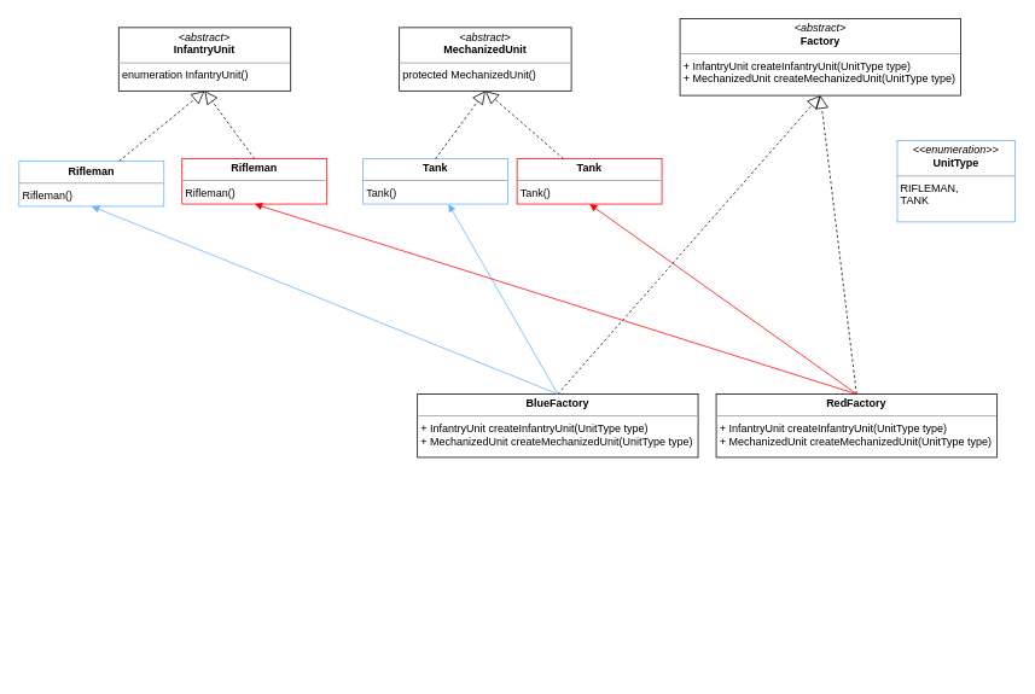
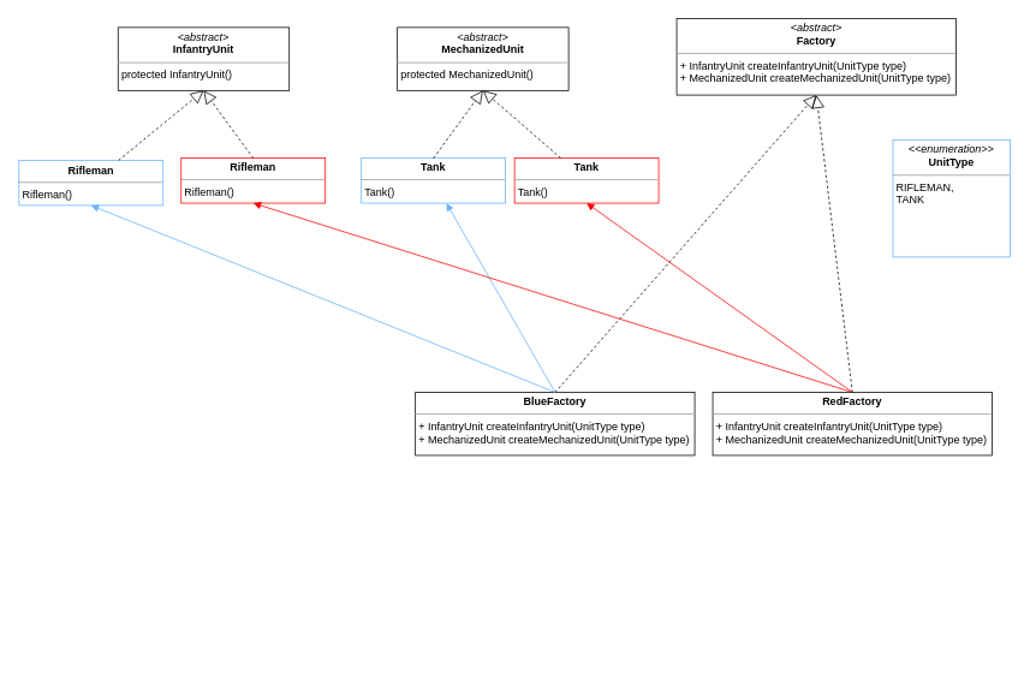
  <mxCell id="0" />
  <mxCell id="1" parent="0" />
- <mxCell id="2" value="&lt;p style=&quot;margin: 0px ; margin-top: 4px ; text-align: center&quot;&gt;&lt;i&gt;&amp;lt;abstract&amp;gt;&lt;/i&gt;&lt;br&gt;&lt;b&gt;InfantryUnit&lt;/b&gt;&lt;/p&gt;&lt;hr size=&quot;1&quot;&gt;&lt;p style=&quot;margin: 0px ; margin-left: 4px&quot;&gt;enumeration InfantryUnit()&lt;/p&gt;" style="verticalAlign=top;align=left;overflow=fill;fontSize=12;fontFamily=Helvetica;html=1;" vertex="1" parent="1"><mxGeometry x="130" y="30" width="190" height="70" as="geometry" /></mxCell>
+ <mxCell id="2" value="&lt;p style=&quot;margin: 0px ; margin-top: 4px ; text-align: center&quot;&gt;&lt;i&gt;&amp;lt;abstract&amp;gt;&lt;/i&gt;&lt;br&gt;&lt;b&gt;InfantryUnit&lt;/b&gt;&lt;/p&gt;&lt;hr size=&quot;1&quot;&gt;&lt;p style=&quot;margin: 0px ; margin-left: 4px&quot;&gt;protected InfantryUnit()&lt;/p&gt;" style="verticalAlign=top;align=left;overflow=fill;fontSize=12;fontFamily=Helvetica;html=1;" vertex="1" parent="1"><mxGeometry x="130" y="30" width="190" height="70" as="geometry" /></mxCell>
  <mxCell id="3" value="&lt;p style=&quot;margin: 0px ; margin-top: 4px ; text-align: center&quot;&gt;&lt;i&gt;&amp;lt;abstract&amp;gt;&lt;/i&gt;&lt;br&gt;&lt;b&gt;Factory&lt;/b&gt;&lt;/p&gt;&lt;hr size=&quot;1&quot;&gt;&lt;p style=&quot;margin: 0px ; margin-left: 4px&quot;&gt;+ InfantryUnit createInfantryUnit(UnitType type)&lt;/p&gt;&lt;p style=&quot;margin: 0px ; margin-left: 4px&quot;&gt;+ MechanizedUnit createMechanizedUnit(UnitType type)&lt;/p&gt;&lt;br&gt;" style="verticalAlign=top;align=left;overflow=fill;fontSize=12;fontFamily=Helvetica;html=1;" vertex="1" parent="1"><mxGeometry x="750" y="20" width="310" height="85" as="geometry" /></mxCell>
  <mxCell id="4" value="&lt;p style=&quot;margin: 0px ; margin-top: 4px ; text-align: center&quot;&gt;&lt;b&gt;Tank&lt;/b&gt;&lt;/p&gt;&lt;hr size=&quot;1&quot;&gt;&lt;p style=&quot;margin: 0px ; margin-left: 4px&quot;&gt;Tank()&lt;/p&gt;" style="verticalAlign=top;align=left;overflow=fill;fontSize=12;fontFamily=Helvetica;html=1;strokeColor=#FF0000;" vertex="1" parent="1"><mxGeometry x="570" y="175" width="160" height="50" as="geometry" /></mxCell>
  <mxCell id="5" value="&lt;p style=&quot;margin: 0px ; margin-top: 4px ; text-align: center&quot;&gt;&lt;b&gt;Rifleman&lt;/b&gt;&lt;/p&gt;&lt;hr size=&quot;1&quot;&gt;&lt;p style=&quot;margin: 0px ; margin-left: 4px&quot;&gt;Rifleman()&lt;/p&gt;" style="verticalAlign=top;align=left;overflow=fill;fontSize=12;fontFamily=Helvetica;html=1;strokeColor=#66B2FF;" vertex="1" parent="1"><mxGeometry x="20" y="177.5" width="160" height="50" as="geometry" /></mxCell>
  <mxCell id="6" value="&lt;p style=&quot;margin: 0px ; margin-top: 4px ; text-align: center&quot;&gt;&lt;b&gt;BlueFactory&lt;/b&gt;&lt;/p&gt;&lt;hr size=&quot;1&quot;&gt;&lt;p style=&quot;margin: 0px ; margin-left: 4px&quot;&gt;+ InfantryUnit createInfantryUnit(UnitType type)&lt;/p&gt;&lt;p style=&quot;margin: 0px ; margin-left: 4px&quot;&gt;&lt;span&gt;+ MechanizedUnit createMechanizedUnit(UnitType type)&lt;/span&gt;&lt;/p&gt;" style="verticalAlign=top;align=left;overflow=fill;fontSize=12;fontFamily=Helvetica;html=1;" vertex="1" parent="1"><mxGeometry x="460" y="435" width="310" height="70" as="geometry" /></mxCell>
  <mxCell id="7" value="" style="endArrow=block;dashed=1;endFill=0;endSize=12;html=1;entryX=0.5;entryY=1;entryDx=0;entryDy=0;" edge="1" parent="1" source="4" target="15"><mxGeometry width="160" relative="1" as="geometry"><mxPoint y="155" as="sourcePoint" x="-20" /><mxPoint x="140" y="155" as="targetPoint" /></mxGeometry></mxCell>
  <mxCell id="8" value="" style="endArrow=block;dashed=1;endFill=0;endSize=12;html=1;" edge="1" parent="1" source="5"><mxGeometry width="160" relative="1" as="geometry"><mxPoint x="280" y="335" as="sourcePoint" /><mxPoint x="225" y="100" as="targetPoint" /></mxGeometry></mxCell>
  <mxCell id="9" value="" style="endArrow=block;dashed=1;endFill=0;endSize=12;html=1;entryX=0.5;entryY=1;entryDx=0;entryDy=0;exitX=0.5;exitY=0;exitDx=0;exitDy=0;" edge="1" parent="1" source="6" target="3"><mxGeometry width="160" relative="1" as="geometry"><mxPoint x="410" y="115" as="sourcePoint" /><mxPoint x="570" y="115" as="targetPoint" /></mxGeometry></mxCell>
  <mxCell id="10" value="" style="endArrow=block;endFill=1;html=1;align=left;verticalAlign=top;exitX=0.5;exitY=0;exitDx=0;exitDy=0;entryX=0.5;entryY=1;entryDx=0;entryDy=0;strokeColor=#66B2FF;" edge="1" parent="1" source="6" target="5"><mxGeometry x="-1" relative="1" as="geometry"><mxPoint x="300" y="355" as="sourcePoint" /><mxPoint x="460" y="355" as="targetPoint" /></mxGeometry></mxCell>
  <mxCell id="11" value="" style="resizable=0;html=1;align=left;verticalAlign=bottom;labelBackgroundColor=#ffffff;fontSize=10;" connectable="0" vertex="1" parent="10"><mxGeometry x="-1" relative="1" as="geometry" /></mxCell>
  <mxCell id="12" value="" style="endArrow=block;endFill=1;html=1;align=left;verticalAlign=top;strokeColor=#66B2FF;exitX=0.5;exitY=0;exitDx=0;exitDy=0;" edge="1" parent="1" source="6" target="19"><mxGeometry x="-1" relative="1" as="geometry"><mxPoint x="500" y="275" as="sourcePoint" /><mxPoint x="389.096" y="235" as="targetPoint" /></mxGeometry></mxCell>
  <mxCell id="13" value="" style="resizable=0;html=1;align=left;verticalAlign=bottom;labelBackgroundColor=#ffffff;fontSize=10;" connectable="0" vertex="1" parent="12"><mxGeometry x="-1" relative="1" as="geometry" /></mxCell>
  <mxCell id="14" style="edgeStyle=none;rounded=0;orthogonalLoop=1;jettySize=auto;html=1;exitX=0.5;exitY=1;exitDx=0;exitDy=0;exitPerimeter=0;" edge="1" parent="1"><mxGeometry relative="1" as="geometry"><mxPoint x="491" y="745" as="sourcePoint" /><mxPoint x="491" y="745" as="targetPoint" /></mxGeometry></mxCell>
  <mxCell id="15" value="&lt;p style=&quot;margin: 0px ; margin-top: 4px ; text-align: center&quot;&gt;&lt;i&gt;&amp;lt;abstract&amp;gt;&lt;/i&gt;&lt;br&gt;&lt;b&gt;MechanizedUnit&lt;/b&gt;&lt;/p&gt;&lt;hr size=&quot;1&quot;&gt;&lt;p style=&quot;margin: 0px ; margin-left: 4px&quot;&gt;protected MechanizedUnit()&lt;/p&gt;" style="verticalAlign=top;align=left;overflow=fill;fontSize=12;fontFamily=Helvetica;html=1;" vertex="1" parent="1"><mxGeometry x="440" y="30" width="190" height="70" as="geometry" /></mxCell>
  <mxCell id="16" value="&lt;p style=&quot;margin: 0px ; margin-top: 4px ; text-align: center&quot;&gt;&lt;b&gt;Rifleman&lt;/b&gt;&lt;/p&gt;&lt;hr size=&quot;1&quot;&gt;&lt;p style=&quot;margin: 0px ; margin-left: 4px&quot;&gt;Rifleman()&lt;/p&gt;" style="verticalAlign=top;align=left;overflow=fill;fontSize=12;fontFamily=Helvetica;html=1;strokeColor=#FF0000;" vertex="1" parent="1"><mxGeometry x="200" y="175" width="160" height="50" as="geometry" /></mxCell>
  <mxCell id="17" value="" style="endArrow=block;dashed=1;endFill=0;endSize=12;html=1;exitX=0.5;exitY=0;exitDx=0;exitDy=0;entryX=0.5;entryY=1;entryDx=0;entryDy=0;" edge="1" parent="1" source="16" target="2"><mxGeometry width="160" relative="1" as="geometry"><mxPoint x="140.488" y="187.5" as="sourcePoint" /><mxPoint x="220" y="105" as="targetPoint" /></mxGeometry></mxCell>
  <mxCell id="18" style="edgeStyle=none;rounded=0;orthogonalLoop=1;jettySize=auto;html=1;exitX=0.5;exitY=0;exitDx=0;exitDy=0;strokeColor=#66B2FF;" edge="1" parent="1" source="16" target="16"><mxGeometry relative="1" as="geometry" /></mxCell>
  <mxCell id="19" value="&lt;p style=&quot;margin: 0px ; margin-top: 4px ; text-align: center&quot;&gt;&lt;b&gt;Tank&lt;/b&gt;&lt;/p&gt;&lt;hr size=&quot;1&quot;&gt;&lt;p style=&quot;margin: 0px ; margin-left: 4px&quot;&gt;Tank()&lt;/p&gt;" style="verticalAlign=top;align=left;overflow=fill;fontSize=12;fontFamily=Helvetica;html=1;strokeColor=#66B2FF;" vertex="1" parent="1"><mxGeometry x="400" y="175" width="160" height="50" as="geometry" /></mxCell>
  <mxCell id="20" value="" style="endArrow=block;dashed=1;endFill=0;endSize=12;html=1;entryX=0.5;entryY=1;entryDx=0;entryDy=0;exitX=0.5;exitY=0;exitDx=0;exitDy=0;" edge="1" parent="1" source="19" target="15"><mxGeometry width="160" relative="1" as="geometry"><mxPoint x="465" y="187.5" as="sourcePoint" /><mxPoint x="465" y="120" as="targetPoint" /></mxGeometry></mxCell>
  <mxCell id="21" value="" style="endArrow=block;endFill=1;html=1;align=left;verticalAlign=top;exitX=0.5;exitY=0;exitDx=0;exitDy=0;entryX=0.5;entryY=1;entryDx=0;entryDy=0;strokeColor=#FF0000;" edge="1" parent="1" source="23" target="16"><mxGeometry x="-1" relative="1" as="geometry"><mxPoint x="640" y="445" as="sourcePoint" /><mxPoint x="110" y="238" as="targetPoint" /></mxGeometry></mxCell>
  <mxCell id="22" value="" style="resizable=0;html=1;align=left;verticalAlign=bottom;labelBackgroundColor=#ffffff;fontSize=10;" connectable="0" vertex="1" parent="21"><mxGeometry x="-1" relative="1" as="geometry" /></mxCell>
  <mxCell id="23" value="&lt;p style=&quot;margin: 0px ; margin-top: 4px ; text-align: center&quot;&gt;&lt;b&gt;RedFactory&lt;/b&gt;&lt;/p&gt;&lt;hr size=&quot;1&quot;&gt;&lt;p style=&quot;margin: 0px ; margin-left: 4px&quot;&gt;+ InfantryUnit createInfantryUnit(UnitType type)&lt;br&gt;&lt;/p&gt;&lt;p style=&quot;margin: 0px ; margin-left: 4px&quot;&gt;+ MechanizedUnit createMechanizedUnit(UnitType type)&lt;br&gt;&lt;/p&gt;&lt;p style=&quot;margin: 0px ; margin-left: 4px&quot;&gt;&lt;br&gt;&lt;/p&gt;" style="verticalAlign=top;align=left;overflow=fill;fontSize=12;fontFamily=Helvetica;html=1;" vertex="1" parent="1"><mxGeometry x="790" y="435" width="310" height="70" as="geometry" /></mxCell>
  <mxCell id="24" value="" style="endArrow=block;endFill=1;html=1;align=left;verticalAlign=top;exitX=0.5;exitY=0;exitDx=0;exitDy=0;entryX=0.5;entryY=1;entryDx=0;entryDy=0;strokeColor=#FF0000;" edge="1" parent="1" source="23" target="4"><mxGeometry x="-1" relative="1" as="geometry"><mxPoint x="820" y="445" as="sourcePoint" /><mxPoint x="290" y="235" as="targetPoint" /></mxGeometry></mxCell>
  <mxCell id="25" value="" style="resizable=0;html=1;align=left;verticalAlign=bottom;labelBackgroundColor=#ffffff;fontSize=10;" connectable="0" vertex="1" parent="24"><mxGeometry x="-1" relative="1" as="geometry" /></mxCell>
  <mxCell id="26" value="" style="endArrow=block;dashed=1;endFill=0;endSize=12;html=1;entryX=0.5;entryY=1;entryDx=0;entryDy=0;exitX=0.5;exitY=0;exitDx=0;exitDy=0;" edge="1" parent="1" source="23" target="3"><mxGeometry width="160" relative="1" as="geometry"><mxPoint x="850" y="425" as="sourcePoint" /><mxPoint x="915" y="85" as="targetPoint" /></mxGeometry></mxCell>
  <mxCell id="27" style="edgeStyle=none;rounded=0;orthogonalLoop=1;jettySize=auto;html=1;exitX=0.5;exitY=1;exitDx=0;exitDy=0;strokeColor=#FF0000;" edge="1" parent="1" source="6" target="6"><mxGeometry relative="1" as="geometry" /></mxCell>
- <mxCell id="28" value="&lt;p style=&quot;margin: 0px ; margin-top: 4px ; text-align: center&quot;&gt;&lt;i&gt;&amp;lt;&amp;lt;enumeration&amp;gt;&amp;gt;&lt;/i&gt;&lt;br&gt;&lt;b&gt;UnitType&lt;/b&gt;&lt;/p&gt;&lt;hr size=&quot;1&quot;&gt;&lt;p style=&quot;margin: 0px ; margin-left: 4px&quot;&gt;RIFLEMAN,&lt;/p&gt;&lt;p style=&quot;margin: 0px ; margin-left: 4px&quot;&gt;TANK&lt;/p&gt;" style="verticalAlign=top;align=left;overflow=fill;fontSize=12;fontFamily=Helvetica;html=1;strokeColor=#66B2FF;" vertex="1" parent="1"><mxGeometry x="990" y="154.8" width="130" height="90" as="geometry" /></mxCell>
+ <mxCell id="28" value="&lt;p style=&quot;margin: 0px ; margin-top: 4px ; text-align: center&quot;&gt;&lt;i&gt;&amp;lt;&amp;lt;enumeration&amp;gt;&amp;gt;&lt;/i&gt;&lt;br&gt;&lt;b&gt;UnitType&lt;/b&gt;&lt;/p&gt;&lt;hr size=&quot;1&quot;&gt;&lt;p style=&quot;margin: 0px ; margin-left: 4px&quot;&gt;RIFLEMAN,&lt;/p&gt;&lt;p style=&quot;margin: 0px ; margin-left: 4px&quot;&gt;TANK&lt;/p&gt;" style="verticalAlign=top;align=left;overflow=fill;fontSize=12;fontFamily=Helvetica;html=1;strokeColor=#66B2FF;" vertex="1" parent="1"><mxGeometry x="990" y="154.8" width="130" height="130" as="geometry" /></mxCell>
